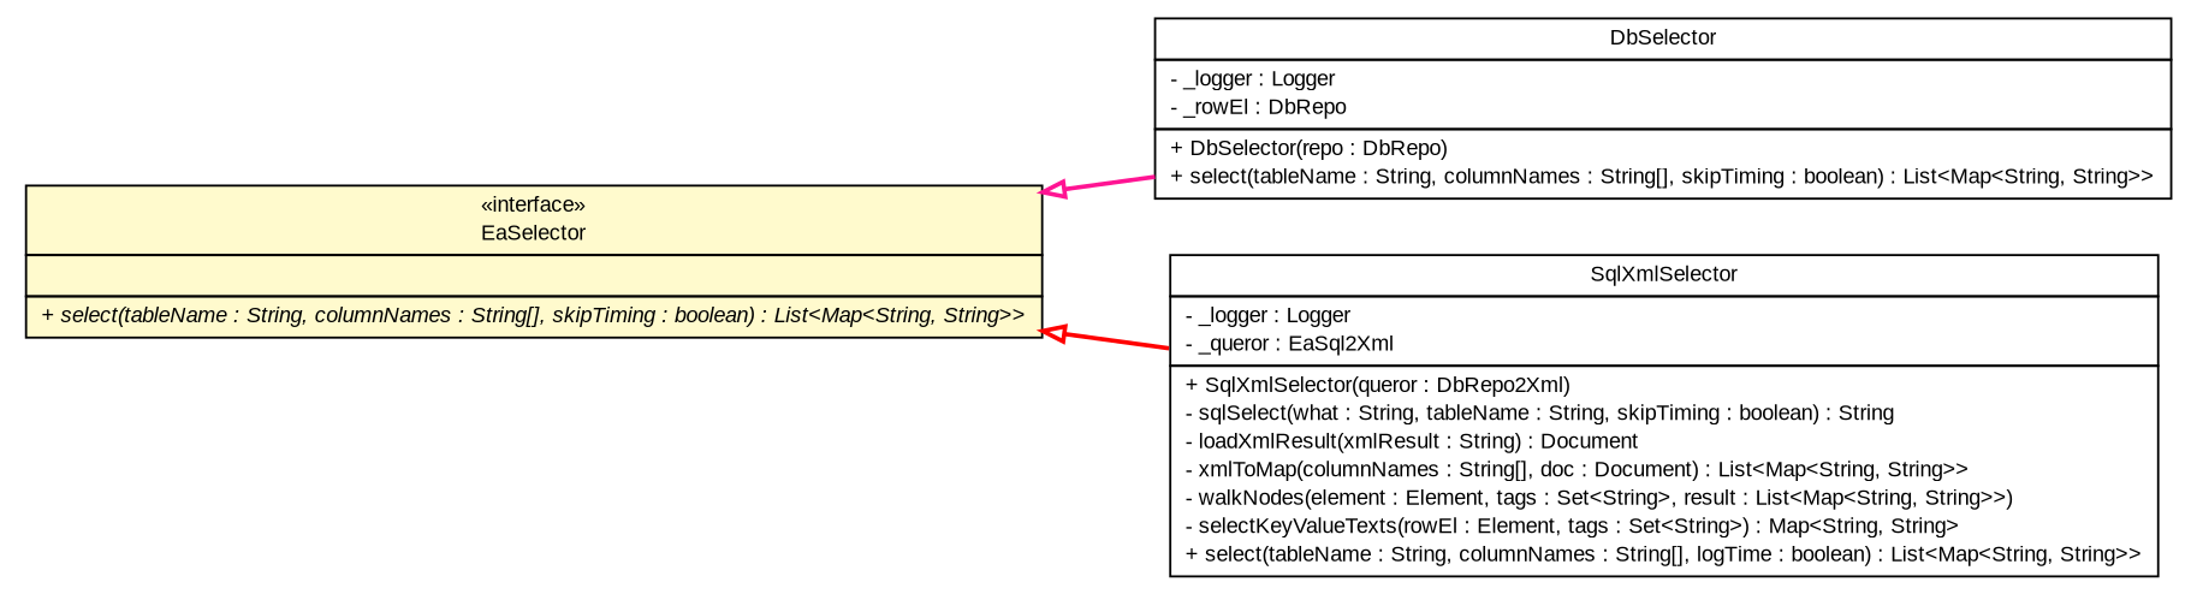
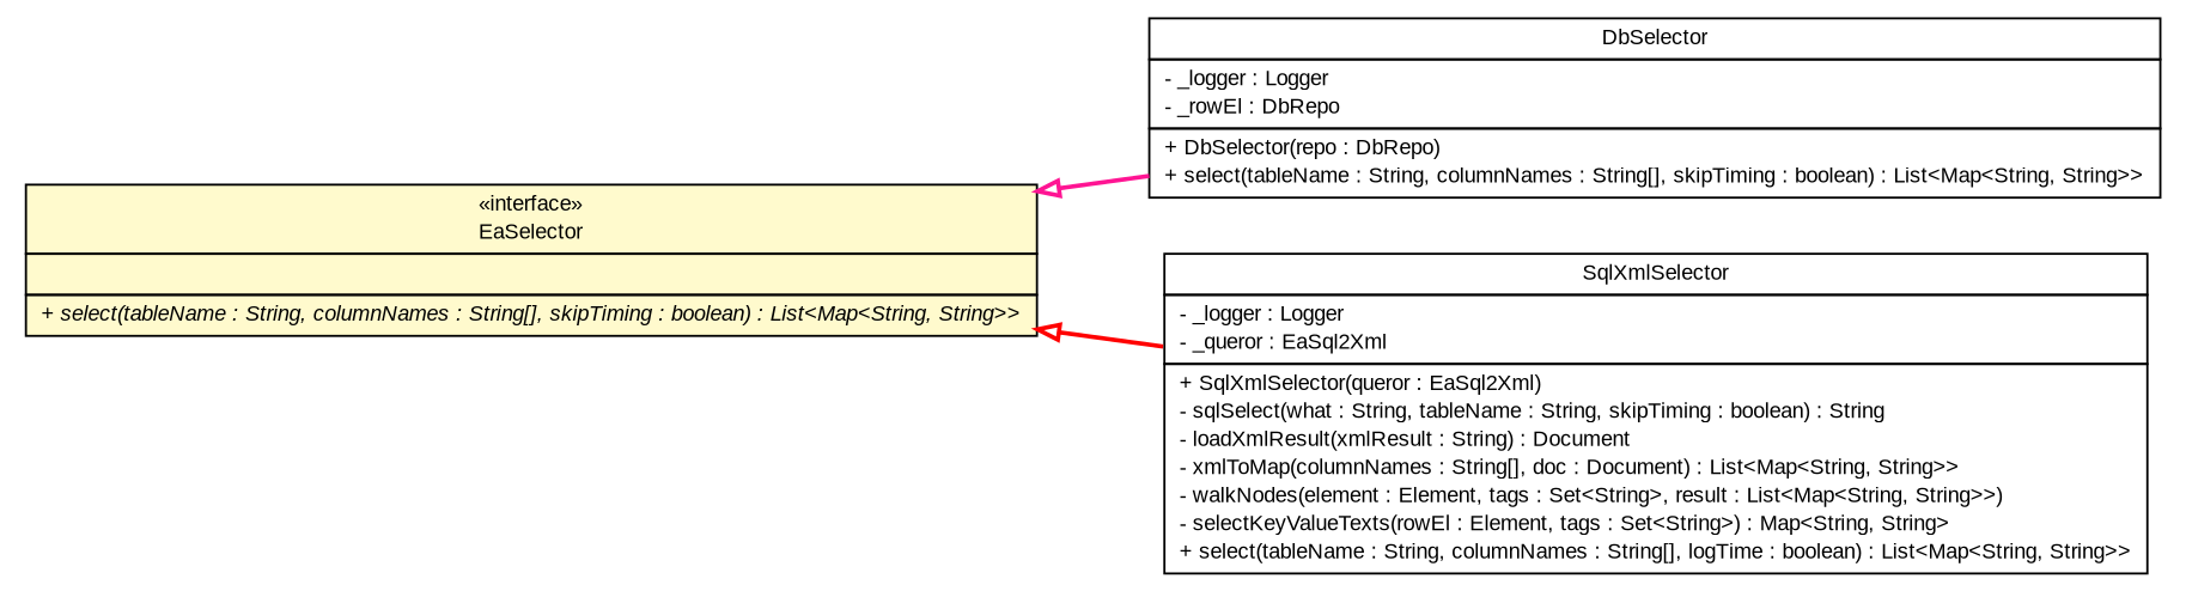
  digraph {
    nodesep=0.25
    rankdir=LR
    ranksep=0.5
    node [fontcolor=black fontname=arial fontsize=10.0 shape=plaintext]
    edge [arrowtail=empty dir=back fontname=arial fontsize=10 headport=p labelfontname=arial labelfontsize=10 style=bold tailport=p]
    n1 [label=<<table title="org.tanjakostic.jcleancim.builder.ea.EaSelector" border="0" cellborder="1" cellspacing="0" cellpadding="2" port="p" bgcolor="lemonChiffon" href="./EaSelector.html"> 		<tr><td><table border="0" cellspacing="0" cellpadding="1"> <tr><td align="center" balign="center"> &#171;interface&#187; </td></tr> <tr><td align="center" balign="center"> EaSelector </td></tr> 		</table></td></tr> 		<tr><td><table border="0" cellspacing="0" cellpadding="1"> <tr><td align="left" balign="left">  </td></tr> 		</table></td></tr> 		<tr><td><table border="0" cellspacing="0" cellpadding="1"> <tr><td align="left" balign="left"><font face="Arial Italic" point-size="10.0"> + select(tableName : String, columnNames : String[], skipTiming : boolean) : List&lt;Map&lt;String, String&gt;&gt; </font></td></tr> 		</table></td></tr> 		</table>>]
    n2 [label=<<table title="org.tanjakostic.jcleancim.builder.ea.db.DbSelector" border="0" cellborder="1" cellspacing="0" cellpadding="2" port="p" href="./db/DbSelector.html"> 		<tr><td><table border="0" cellspacing="0" cellpadding="1"> <tr><td align="center" balign="center"> DbSelector </td></tr> 		</table></td></tr> 		<tr><td><table border="0" cellspacing="0" cellpadding="1"> <tr><td align="left" balign="left"> - _logger : Logger </td></tr> <tr><td align="left" balign="left"> - _rowEl : DbRepo </td></tr> 		</table></td></tr> 		<tr><td><table border="0" cellspacing="0" cellpadding="1"> <tr><td align="left" balign="left"> + DbSelector(repo : DbRepo) </td></tr> <tr><td align="left" balign="left"> + select(tableName : String, columnNames : String[], skipTiming : boolean) : List&lt;Map&lt;String, String&gt;&gt; </td></tr> 		</table></td></tr> 		</table>>]
-   n3 [label=<<table title="org.tanjakostic.jcleancim.builder.ea.sqlxml.SqlXmlSelector" border="0" cellborder="1" cellspacing="0" cellpadding="2" port="p" href="./sqlxml/SqlXmlSelector.html"> 		<tr><td><table border="0" cellspacing="0" cellpadding="1"> <tr><td align="center" balign="center"> SqlXmlSelector </td></tr> 		</table></td></tr> 		<tr><td><table border="0" cellspacing="0" cellpadding="1"> <tr><td align="left" balign="left"> - _logger : Logger </td></tr> <tr><td align="left" balign="left"> - _queror : EaSql2Xml </td></tr> 		</table></td></tr> 		<tr><td><table border="0" cellspacing="0" cellpadding="1"> <tr><td align="left" balign="left"> + SqlXmlSelector(queror : DbRepo2Xml) </td></tr> <tr><td align="left" balign="left"> - sqlSelect(what : String, tableName : String, skipTiming : boolean) : String </td></tr> <tr><td align="left" balign="left"> - loadXmlResult(xmlResult : String) : Document </td></tr> <tr><td align="left" balign="left"> - xmlToMap(columnNames : String[], doc : Document) : List&lt;Map&lt;String, String&gt;&gt; </td></tr> <tr><td align="left" balign="left"> - walkNodes(element : Element, tags : Set&lt;String&gt;, result : List&lt;Map&lt;String, String&gt;&gt;) </td></tr> <tr><td align="left" balign="left"> - selectKeyValueTexts(rowEl : Element, tags : Set&lt;String&gt;) : Map&lt;String, String&gt; </td></tr> <tr><td align="left" balign="left"> + select(tableName : String, columnNames : String[], logTime : boolean) : List&lt;Map&lt;String, String&gt;&gt; </td></tr> 		</table></td></tr> 		</table>>]
+   n3 [label=<<table title="org.tanjakostic.jcleancim.builder.ea.sqlxml.SqlXmlSelector" border="0" cellborder="1" cellspacing="0" cellpadding="2" port="p" href="./sqlxml/SqlXmlSelector.html"> 		<tr><td><table border="0" cellspacing="0" cellpadding="1"> <tr><td align="center" balign="center"> SqlXmlSelector </td></tr> 		</table></td></tr> 		<tr><td><table border="0" cellspacing="0" cellpadding="1"> <tr><td align="left" balign="left"> - _logger : Logger </td></tr> <tr><td align="left" balign="left"> - _queror : EaSql2Xml </td></tr> 		</table></td></tr> 		<tr><td><table border="0" cellspacing="0" cellpadding="1"> <tr><td align="left" balign="left"> + SqlXmlSelector(queror : EaSql2Xml) </td></tr> <tr><td align="left" balign="left"> - sqlSelect(what : String, tableName : String, skipTiming : boolean) : String </td></tr> <tr><td align="left" balign="left"> - loadXmlResult(xmlResult : String) : Document </td></tr> <tr><td align="left" balign="left"> - xmlToMap(columnNames : String[], doc : Document) : List&lt;Map&lt;String, String&gt;&gt; </td></tr> <tr><td align="left" balign="left"> - walkNodes(element : Element, tags : Set&lt;String&gt;, result : List&lt;Map&lt;String, String&gt;&gt;) </td></tr> <tr><td align="left" balign="left"> - selectKeyValueTexts(rowEl : Element, tags : Set&lt;String&gt;) : Map&lt;String, String&gt; </td></tr> <tr><td align="left" balign="left"> + select(tableName : String, columnNames : String[], logTime : boolean) : List&lt;Map&lt;String, String&gt;&gt; </td></tr> 		</table></td></tr> 		</table>>]
    n1 -> n2 [color=deeppink]
    n1 -> n3 [color=red]
  }
